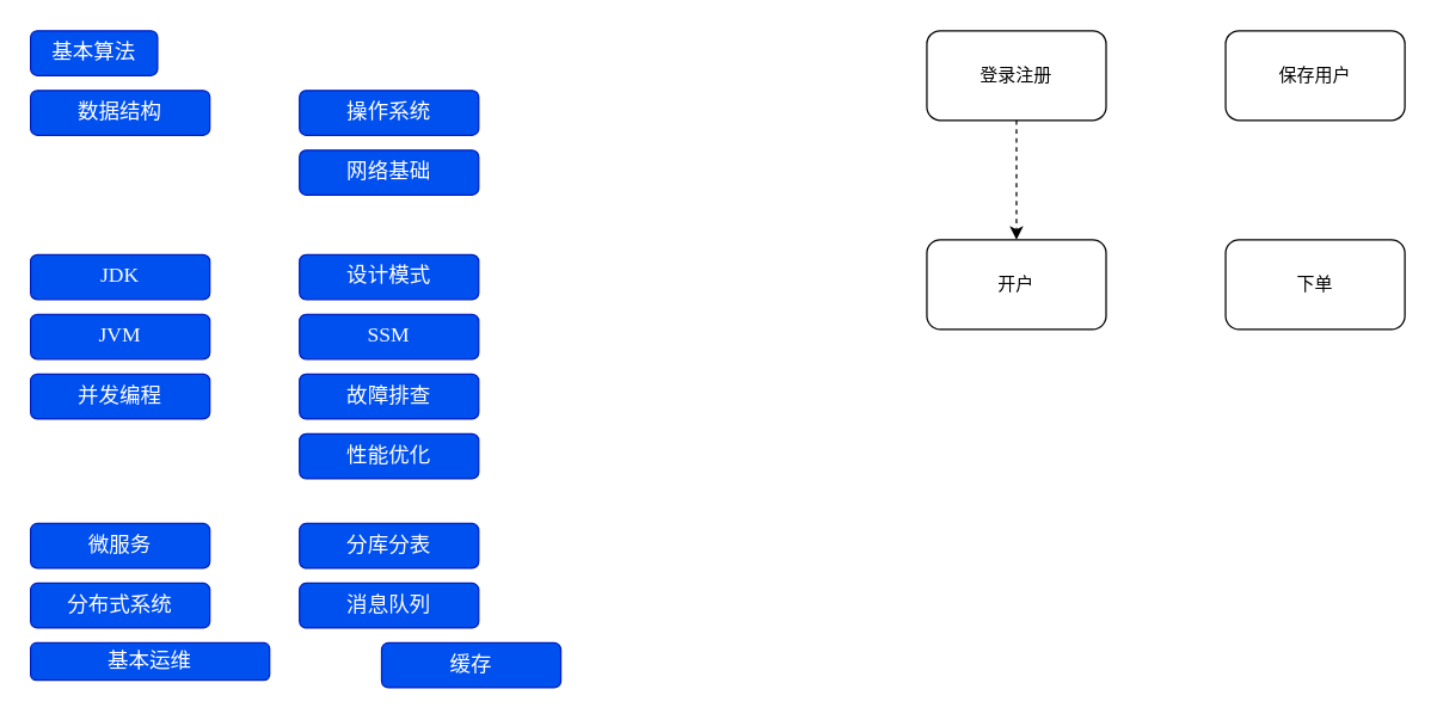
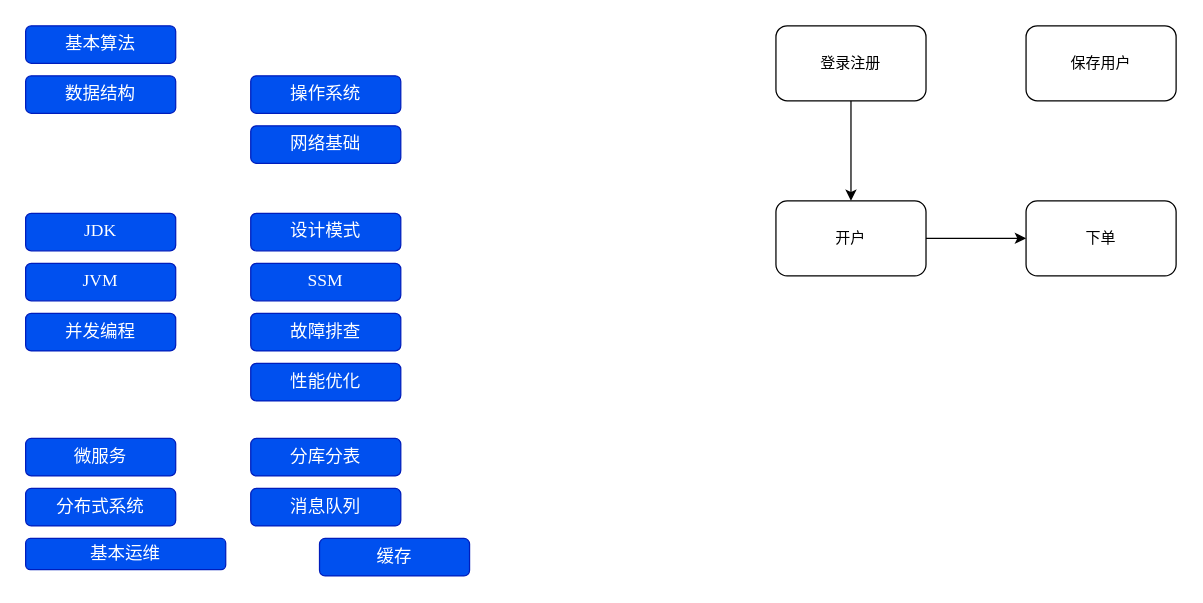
  <mxCell id="0" />
  <mxCell id="1" parent="0" />
- <mxCell id="2" value="&lt;font color=&quot;#ffffff&quot; style=&quot;font-size: 14px&quot; face=&quot;Verdana&quot;&gt;基本算法&lt;/font&gt;" style="rounded=1;whiteSpace=wrap;html=1;fillColor=#0050ef;fontColor=#ffffff;strokeColor=#001DBC;" parent="1" vertex="1"><mxGeometry x="20" y="20" width="85" height="30" as="geometry" /></mxCell>
+ <mxCell id="2" value="&lt;font color=&quot;#ffffff&quot; style=&quot;font-size: 14px&quot; face=&quot;Verdana&quot;&gt;基本算法&lt;/font&gt;" style="rounded=1;whiteSpace=wrap;html=1;fillColor=#0050ef;fontColor=#ffffff;strokeColor=#001DBC;" parent="1" vertex="1"><mxGeometry x="20" y="20" width="120" height="30" as="geometry" /></mxCell>
  <mxCell id="3" value="&lt;font color=&quot;#ffffff&quot; style=&quot;font-size: 14px&quot; face=&quot;Verdana&quot;&gt;数据结构&lt;/font&gt;" style="rounded=1;whiteSpace=wrap;html=1;fillColor=#0050ef;fontColor=#ffffff;strokeColor=#001DBC;" parent="1" vertex="1"><mxGeometry x="20" y="60" width="120" height="30" as="geometry" /></mxCell>
  <mxCell id="4" value="&lt;font color=&quot;#ffffff&quot; style=&quot;font-size: 14px&quot; face=&quot;Verdana&quot;&gt;操作系统&lt;/font&gt;" style="rounded=1;whiteSpace=wrap;html=1;fillColor=#0050ef;fontColor=#ffffff;strokeColor=#001DBC;" parent="1" vertex="1"><mxGeometry x="200" y="60" width="120" height="30" as="geometry" /></mxCell>
  <mxCell id="5" value="&lt;font color=&quot;#ffffff&quot; style=&quot;font-size: 14px&quot; face=&quot;Verdana&quot;&gt;网络基础&lt;/font&gt;" style="rounded=1;whiteSpace=wrap;html=1;fillColor=#0050ef;fontColor=#ffffff;strokeColor=#001DBC;" parent="1" vertex="1"><mxGeometry x="200" y="100" width="120" height="30" as="geometry" /></mxCell>
  <mxCell id="6" value="&lt;font color=&quot;#ffffff&quot; style=&quot;font-size: 14px&quot; face=&quot;Verdana&quot;&gt;JDK&lt;br&gt;&lt;/font&gt;" style="rounded=1;whiteSpace=wrap;html=1;fillColor=#0050ef;fontColor=#ffffff;strokeColor=#001DBC;" parent="1" vertex="1"><mxGeometry x="20" y="170" width="120" height="30" as="geometry" /></mxCell>
  <mxCell id="7" value="&lt;font color=&quot;#ffffff&quot; style=&quot;font-size: 14px&quot; face=&quot;Verdana&quot;&gt;设计模式&lt;br&gt;&lt;/font&gt;" style="rounded=1;whiteSpace=wrap;html=1;fillColor=#0050ef;fontColor=#ffffff;strokeColor=#001DBC;" parent="1" vertex="1"><mxGeometry x="200" y="170" width="120" height="30" as="geometry" /></mxCell>
  <mxCell id="8" value="&lt;font color=&quot;#ffffff&quot; style=&quot;font-size: 14px&quot; face=&quot;Verdana&quot;&gt;JVM&lt;br&gt;&lt;/font&gt;" style="rounded=1;whiteSpace=wrap;html=1;fillColor=#0050ef;fontColor=#ffffff;strokeColor=#001DBC;" parent="1" vertex="1"><mxGeometry x="20" y="210" width="120" height="30" as="geometry" /></mxCell>
  <mxCell id="9" value="&lt;font color=&quot;#ffffff&quot; style=&quot;font-size: 14px&quot; face=&quot;Verdana&quot;&gt;SSM&lt;br&gt;&lt;/font&gt;" style="rounded=1;whiteSpace=wrap;html=1;fillColor=#0050ef;fontColor=#ffffff;strokeColor=#001DBC;" parent="1" vertex="1"><mxGeometry x="200" y="210" width="120" height="30" as="geometry" /></mxCell>
  <mxCell id="10" value="&lt;font color=&quot;#ffffff&quot; style=&quot;font-size: 14px&quot; face=&quot;Verdana&quot;&gt;并发编程&lt;br&gt;&lt;/font&gt;" style="rounded=1;whiteSpace=wrap;html=1;fillColor=#0050ef;fontColor=#ffffff;strokeColor=#001DBC;" parent="1" vertex="1"><mxGeometry x="20" y="250" width="120" height="30" as="geometry" /></mxCell>
  <mxCell id="11" value="&lt;font color=&quot;#ffffff&quot; style=&quot;font-size: 14px&quot; face=&quot;Verdana&quot;&gt;故障排查&lt;br&gt;&lt;/font&gt;" style="rounded=1;whiteSpace=wrap;html=1;fillColor=#0050ef;fontColor=#ffffff;strokeColor=#001DBC;" parent="1" vertex="1"><mxGeometry x="200" y="250" width="120" height="30" as="geometry" /></mxCell>
  <mxCell id="12" value="&lt;font color=&quot;#ffffff&quot; style=&quot;font-size: 14px&quot; face=&quot;Verdana&quot;&gt;性能优化&lt;br&gt;&lt;/font&gt;" style="rounded=1;whiteSpace=wrap;html=1;fillColor=#0050ef;fontColor=#ffffff;strokeColor=#001DBC;" parent="1" vertex="1"><mxGeometry x="200" y="290" width="120" height="30" as="geometry" /></mxCell>
  <mxCell id="13" value="&lt;font color=&quot;#ffffff&quot; style=&quot;font-size: 14px&quot; face=&quot;Verdana&quot;&gt;微服务&lt;br&gt;&lt;/font&gt;" style="rounded=1;whiteSpace=wrap;html=1;fillColor=#0050ef;fontColor=#ffffff;strokeColor=#001DBC;" parent="1" vertex="1"><mxGeometry x="20" y="350" width="120" height="30" as="geometry" /></mxCell>
  <mxCell id="14" value="&lt;font color=&quot;#ffffff&quot; style=&quot;font-size: 14px&quot; face=&quot;Verdana&quot;&gt;分布式系统&lt;br&gt;&lt;/font&gt;" style="rounded=1;whiteSpace=wrap;html=1;fillColor=#0050ef;fontColor=#ffffff;strokeColor=#001DBC;" parent="1" vertex="1"><mxGeometry x="20" y="390" width="120" height="30" as="geometry" /></mxCell>
  <mxCell id="15" value="&lt;font color=&quot;#ffffff&quot; style=&quot;font-size: 14px&quot; face=&quot;Verdana&quot;&gt;分库分表&lt;br&gt;&lt;/font&gt;" style="rounded=1;whiteSpace=wrap;html=1;fillColor=#0050ef;fontColor=#ffffff;strokeColor=#001DBC;" parent="1" vertex="1"><mxGeometry x="200" y="350" width="120" height="30" as="geometry" /></mxCell>
  <mxCell id="16" value="&lt;font color=&quot;#ffffff&quot; style=&quot;font-size: 14px&quot; face=&quot;Verdana&quot;&gt;消息队列&lt;br&gt;&lt;/font&gt;" style="rounded=1;whiteSpace=wrap;html=1;fillColor=#0050ef;fontColor=#ffffff;strokeColor=#001DBC;" parent="1" vertex="1"><mxGeometry x="200" y="390" width="120" height="30" as="geometry" /></mxCell>
  <mxCell id="17" value="&lt;font color=&quot;#ffffff&quot; style=&quot;font-size: 14px&quot; face=&quot;Verdana&quot;&gt;缓存&lt;br&gt;&lt;/font&gt;" style="rounded=1;whiteSpace=wrap;html=1;fillColor=#0050ef;fontColor=#ffffff;strokeColor=#001DBC;" parent="1" vertex="1"><mxGeometry x="255" y="430" width="120" height="30" as="geometry" /></mxCell>
  <mxCell id="18" value="&lt;font color=&quot;#ffffff&quot; style=&quot;font-size: 14px&quot; face=&quot;Verdana&quot;&gt;基本运维&lt;br&gt;&lt;/font&gt;" style="rounded=1;whiteSpace=wrap;html=1;fillColor=#0050ef;fontColor=#ffffff;strokeColor=#001DBC;" parent="1" vertex="1"><mxGeometry x="20" y="430" width="160" height="25" as="geometry" /></mxCell>
- <mxCell id="19" value="" style="edgeStyle=orthogonalEdgeStyle;rounded=0;orthogonalLoop=1;jettySize=auto;html=1;dashed=1;" edge="1" parent="1" source="20" target="22"><mxGeometry relative="1" as="geometry" /></mxCell>
+ <mxCell id="19" value="" style="edgeStyle=orthogonalEdgeStyle;rounded=0;orthogonalLoop=1;jettySize=auto;html=1;" edge="1" parent="1" source="20" target="22"><mxGeometry relative="1" as="geometry" /></mxCell>
  <mxCell id="20" value="登录注册" style="rounded=1;whiteSpace=wrap;html=1;" vertex="1" parent="1"><mxGeometry x="620" y="20" width="120" height="60" as="geometry" /></mxCell>
+ <mxCell id="21" value="" style="edgeStyle=orthogonalEdgeStyle;rounded=0;orthogonalLoop=1;jettySize=auto;html=1;" edge="1" parent="1" source="22" target="23"><mxGeometry relative="1" as="geometry" /></mxCell>
  <mxCell id="22" value="开户" style="whiteSpace=wrap;html=1;rounded=1;" vertex="1" parent="1"><mxGeometry x="620" y="160" width="120" height="60" as="geometry" /></mxCell>
  <mxCell id="23" value="下单" style="whiteSpace=wrap;html=1;rounded=1;" vertex="1" parent="1"><mxGeometry x="820" y="160" width="120" height="60" as="geometry" /></mxCell>
  <mxCell id="24" value="保存用户" style="whiteSpace=wrap;html=1;rounded=1;" vertex="1" parent="1"><mxGeometry x="820" y="20" width="120" height="60" as="geometry" /></mxCell>
